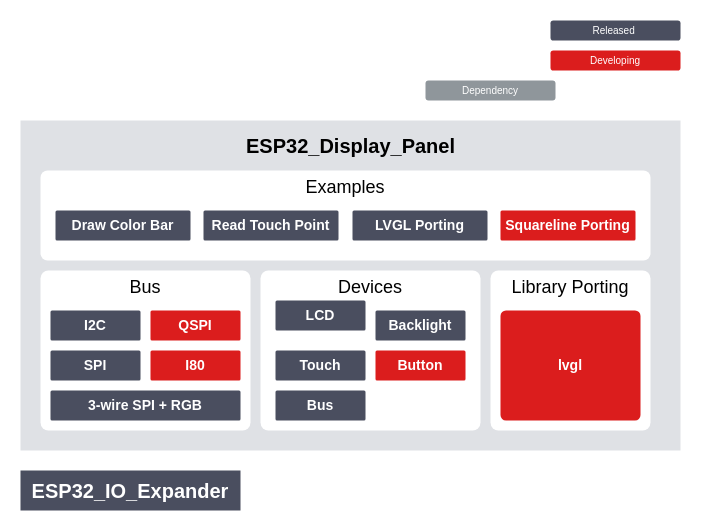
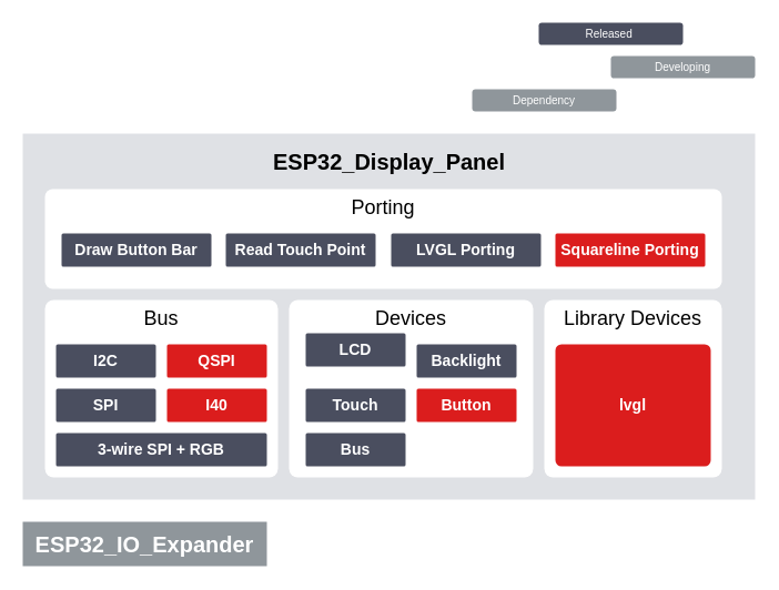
  <mxCell id="0" />
  <mxCell id="1" parent="0" />
  <mxCell id="2" value="" style="rounded=0;whiteSpace=wrap;html=1;labelBackgroundColor=none;fillColor=#DFE1E5;strokeColor=none;fontSize=14;verticalAlign=top;" parent="1" vertex="1"><mxGeometry x="20" y="120" width="660" height="330" as="geometry" /></mxCell>
- <mxCell id="3" value="&lt;span style=&quot;&quot;&gt;&lt;font style=&quot;font-size: 10px;&quot;&gt;&lt;font color=&quot;#ffffff&quot;&gt;Released&amp;nbsp;&lt;/font&gt;&lt;br&gt;&lt;/font&gt;&lt;/span&gt;" style="rounded=1;whiteSpace=wrap;html=1;verticalAlign=middle;fillColor=#4A4E5F;strokeColor=none;fontColor=#000000;fontSize=11;gradientColor=none;arcSize=14;fontStyle=0" parent="1" vertex="1"><mxGeometry x="550" y="20" width="130" height="20" as="geometry" /></mxCell>
- <mxCell id="4" value="&lt;span style=&quot;font-size: 10px;&quot;&gt;&lt;font color=&quot;#ffffff&quot;&gt;Developing&lt;/font&gt;&lt;/span&gt;" style="rounded=1;whiteSpace=wrap;html=1;verticalAlign=middle;fillColor=#DB1D1D;strokeColor=none;fontSize=10;arcSize=14;fontColor=#000000;fontStyle=0" parent="1" vertex="1"><mxGeometry x="550" y="50" width="130" height="20" as="geometry" /></mxCell>
+ <mxCell id="3" value="&lt;span style=&quot;&quot;&gt;&lt;font style=&quot;font-size: 10px;&quot;&gt;&lt;font color=&quot;#ffffff&quot;&gt;Released&amp;nbsp;&lt;/font&gt;&lt;br&gt;&lt;/font&gt;&lt;/span&gt;" style="rounded=1;whiteSpace=wrap;html=1;verticalAlign=middle;fillColor=#4A4E5F;strokeColor=none;fontColor=#000000;fontSize=11;gradientColor=none;arcSize=14;fontStyle=0" parent="1" vertex="1"><mxGeometry x="485" y="20" width="130" height="20" as="geometry" /></mxCell>
+ <mxCell id="4" value="&lt;span style=&quot;font-size: 10px;&quot;&gt;&lt;font color=&quot;#ffffff&quot;&gt;Developing&lt;/font&gt;&lt;/span&gt;" style="rounded=1;whiteSpace=wrap;html=1;verticalAlign=middle;fillColor=#8f969b;strokeColor=none;fontSize=10;arcSize=14;fontColor=#000000;fontStyle=0;" parent="1" vertex="1"><mxGeometry x="550" y="50" width="130" height="20" as="geometry" /></mxCell>
  <mxCell id="5" value="&lt;font color=&quot;#ffffff&quot;&gt;Dependency&lt;/font&gt;" style="rounded=1;whiteSpace=wrap;html=1;labelBackgroundColor=none;fillColor=#8F969B;strokeColor=none;fontColor=#000000;fontSize=10;fontStyle=0" parent="1" vertex="1"><mxGeometry x="425" y="80" width="130" height="20" as="geometry" /></mxCell>
- <mxCell id="6" value="&lt;b style=&quot;&quot;&gt;&lt;font color=&quot;#ffffff&quot; style=&quot;font-size: 20px;&quot;&gt;ESP32_IO_Expander&lt;/font&gt;&lt;/b&gt;" style="rounded=1;whiteSpace=wrap;html=1;verticalAlign=middle;fillColor=#4a4e5f;strokeColor=none;fontSize=14;arcSize=0;strokeWidth=1;" parent="1" vertex="1"><mxGeometry x="20" y="470" width="220" height="40" as="geometry" /></mxCell>
+ <mxCell id="6" value="&lt;b style=&quot;&quot;&gt;&lt;font color=&quot;#ffffff&quot; style=&quot;font-size: 20px;&quot;&gt;ESP32_IO_Expander&lt;/font&gt;&lt;/b&gt;" style="rounded=1;whiteSpace=wrap;html=1;verticalAlign=middle;fillColor=#8F969B;strokeColor=none;fontSize=14;arcSize=0;strokeWidth=1;" parent="1" vertex="1"><mxGeometry x="20" y="470" width="220" height="40" as="geometry" /></mxCell>
  <mxCell id="7" value="&lt;b style=&quot;color: rgb(0, 0, 0);&quot;&gt;&lt;font style=&quot;font-size: 20px;&quot;&gt;ESP32_Display_Panel&lt;/font&gt;&lt;/b&gt;" style="text;html=1;strokeColor=none;fillColor=none;align=center;verticalAlign=middle;whiteSpace=wrap;rounded=0;" parent="1" vertex="1"><mxGeometry x="247.5" y="130" width="205" height="30" as="geometry" /></mxCell>
- <mxCell id="8" value="&lt;span style=&quot;font-size: 18px;&quot;&gt;Library Porting&lt;/span&gt;" style="rounded=1;whiteSpace=wrap;html=1;verticalAlign=top;fillColor=#FFFFFF;strokeColor=none;fontColor=#000000;fontSize=14;gradientColor=none;arcSize=5;strokeWidth=2;movable=1;resizable=1;rotatable=1;deletable=1;editable=1;connectable=1;" parent="1" vertex="1"><mxGeometry x="490" y="270" width="160" height="160" as="geometry" /></mxCell>
+ <mxCell id="8" value="&lt;span style=&quot;font-size: 18px;&quot;&gt;Library Devices&lt;/span&gt;" style="rounded=1;whiteSpace=wrap;html=1;verticalAlign=top;fillColor=#FFFFFF;strokeColor=none;fontColor=#000000;fontSize=14;gradientColor=none;arcSize=5;strokeWidth=2;movable=1;resizable=1;rotatable=1;deletable=1;editable=1;connectable=1;" parent="1" vertex="1"><mxGeometry x="490" y="270" width="160" height="160" as="geometry" /></mxCell>
  <mxCell id="9" value="&lt;b&gt;&lt;font color=&quot;#ffffff&quot;&gt;lvgl&lt;/font&gt;&lt;/b&gt;" style="rounded=1;whiteSpace=wrap;html=1;verticalAlign=middle;fillColor=#DB1D1D;strokeColor=none;fontColor=#000000;fontSize=14;gradientColor=none;arcSize=5;strokeWidth=2;movable=1;resizable=1;rotatable=1;deletable=1;editable=1;connectable=1;" parent="1" vertex="1"><mxGeometry x="500" y="310" width="140" height="110" as="geometry" /></mxCell>
- <mxCell id="10" value="&lt;font style=&quot;font-size: 18px;&quot;&gt;Examples&lt;/font&gt;" style="rounded=1;whiteSpace=wrap;html=1;verticalAlign=top;fillColor=#FFFFFF;strokeColor=none;fontColor=#000000;fontSize=14;gradientColor=none;arcSize=8;strokeWidth=2;movable=1;resizable=1;rotatable=1;deletable=1;editable=1;connectable=1;" parent="1" vertex="1"><mxGeometry x="40" y="170" width="610" height="90" as="geometry" /></mxCell>
- <mxCell id="11" value="&lt;b&gt;&lt;font color=&quot;#ffffff&quot;&gt;Draw Color Bar&lt;/font&gt;&lt;/b&gt;" style="rounded=1;whiteSpace=wrap;html=1;verticalAlign=middle;fillColor=#4A4E5F;strokeColor=none;fontColor=#000000;fontSize=14;gradientColor=none;arcSize=5;strokeWidth=2;movable=1;resizable=1;rotatable=1;deletable=1;editable=1;connectable=1;" parent="1" vertex="1"><mxGeometry x="55" y="210" width="135" height="30" as="geometry" /></mxCell>
+ <mxCell id="10" value="&lt;font style=&quot;font-size: 18px;&quot;&gt;Porting&lt;/font&gt;" style="rounded=1;whiteSpace=wrap;html=1;verticalAlign=top;fillColor=#FFFFFF;strokeColor=none;fontColor=#000000;fontSize=14;gradientColor=none;arcSize=8;strokeWidth=2;movable=1;resizable=1;rotatable=1;deletable=1;editable=1;connectable=1;" parent="1" vertex="1"><mxGeometry x="40" y="170" width="610" height="90" as="geometry" /></mxCell>
+ <mxCell id="11" value="&lt;b&gt;&lt;font color=&quot;#ffffff&quot;&gt;Draw Button Bar&lt;/font&gt;&lt;/b&gt;" style="rounded=1;whiteSpace=wrap;html=1;verticalAlign=middle;fillColor=#4A4E5F;strokeColor=none;fontColor=#000000;fontSize=14;gradientColor=none;arcSize=5;strokeWidth=2;movable=1;resizable=1;rotatable=1;deletable=1;editable=1;connectable=1;" parent="1" vertex="1"><mxGeometry x="55" y="210" width="135" height="30" as="geometry" /></mxCell>
  <mxCell id="12" value="&lt;font color=&quot;#ffffff&quot;&gt;&lt;b&gt;Read Touch Point&lt;/b&gt;&lt;/font&gt;" style="rounded=1;whiteSpace=wrap;html=1;verticalAlign=middle;fillColor=#4A4E5F;strokeColor=none;fontColor=#000000;fontSize=14;gradientColor=none;arcSize=5;strokeWidth=2;movable=1;resizable=1;rotatable=1;deletable=1;editable=1;connectable=1;" parent="1" vertex="1"><mxGeometry x="203" y="210" width="135" height="30" as="geometry" /></mxCell>
  <mxCell id="13" value="&lt;font color=&quot;#ffffff&quot;&gt;&lt;b&gt;LVGL Porting&lt;/b&gt;&lt;/font&gt;" style="rounded=1;whiteSpace=wrap;html=1;verticalAlign=middle;fillColor=#4A4E5F;strokeColor=none;fontColor=#000000;fontSize=14;gradientColor=none;arcSize=5;strokeWidth=2;movable=1;resizable=1;rotatable=1;deletable=1;editable=1;connectable=1;" parent="1" vertex="1"><mxGeometry x="352" y="210" width="135" height="30" as="geometry" /></mxCell>
  <mxCell id="14" value="&lt;font color=&quot;#ffffff&quot;&gt;&lt;b&gt;Squareline&amp;nbsp;&lt;/b&gt;&lt;/font&gt;&lt;b style=&quot;color: rgb(255, 255, 255);&quot;&gt;Porting&lt;/b&gt;" style="rounded=1;whiteSpace=wrap;html=1;verticalAlign=middle;fillColor=#DB1D1D;strokeColor=none;fontColor=#000000;fontSize=14;gradientColor=none;arcSize=5;strokeWidth=2;movable=1;resizable=1;rotatable=1;deletable=1;editable=1;connectable=1;" parent="1" vertex="1"><mxGeometry x="500" y="210" width="135" height="30" as="geometry" /></mxCell>
  <mxCell id="15" value="" style="group" vertex="1" connectable="0" parent="1"><mxGeometry x="260" y="270" width="220" height="160" as="geometry" /></mxCell>
  <mxCell id="16" value="&lt;font style=&quot;font-size: 18px;&quot;&gt;Devices&lt;/font&gt;" style="rounded=1;whiteSpace=wrap;html=1;verticalAlign=top;fillColor=#FFFFFF;strokeColor=none;fontColor=#000000;fontSize=14;gradientColor=none;arcSize=5;strokeWidth=2;movable=1;resizable=1;rotatable=1;deletable=1;editable=1;connectable=1;" parent="15" vertex="1"><mxGeometry width="220" height="160" as="geometry" /></mxCell>
  <mxCell id="17" value="&lt;b style=&quot;font-size: 14px;&quot;&gt;&lt;font color=&quot;#ffffff&quot;&gt;Bus&lt;/font&gt;&lt;/b&gt;" style="rounded=1;whiteSpace=wrap;html=1;verticalAlign=middle;fillColor=#4A4E5F;strokeColor=none;fontColor=#000000;fontSize=14;gradientColor=none;arcSize=5;strokeWidth=2;movable=1;resizable=1;rotatable=1;deletable=1;editable=1;connectable=1;" parent="15" vertex="1"><mxGeometry x="15" y="120" width="90" height="30" as="geometry" /></mxCell>
  <mxCell id="18" value="&lt;b&gt;&lt;font color=&quot;#ffffff&quot;&gt;LCD&lt;/font&gt;&lt;/b&gt;" style="rounded=1;whiteSpace=wrap;html=1;verticalAlign=middle;fillColor=#4A4E5F;strokeColor=none;fontColor=#000000;fontSize=14;gradientColor=none;arcSize=5;strokeWidth=2;movable=1;resizable=1;rotatable=1;deletable=1;editable=1;connectable=1;" parent="15" vertex="1"><mxGeometry x="15" y="30" width="90" height="30" as="geometry" /></mxCell>
  <mxCell id="19" value="&lt;b style=&quot;font-size: 14px;&quot;&gt;&lt;font color=&quot;#ffffff&quot;&gt;Backlight&lt;/font&gt;&lt;/b&gt;" style="rounded=1;whiteSpace=wrap;html=1;verticalAlign=middle;fillColor=#4A4E5F;strokeColor=none;fontColor=#000000;fontSize=14;gradientColor=none;arcSize=5;strokeWidth=2;movable=1;resizable=1;rotatable=1;deletable=1;editable=1;connectable=1;" parent="15" vertex="1"><mxGeometry x="115" y="40" width="90" height="30" as="geometry" /></mxCell>
  <mxCell id="20" value="&lt;b&gt;&lt;font color=&quot;#ffffff&quot;&gt;Touch&lt;/font&gt;&lt;/b&gt;" style="rounded=1;whiteSpace=wrap;html=1;verticalAlign=middle;fillColor=#4A4E5F;strokeColor=none;fontColor=#000000;fontSize=14;gradientColor=none;arcSize=5;strokeWidth=2;movable=1;resizable=1;rotatable=1;deletable=1;editable=1;connectable=1;" parent="15" vertex="1"><mxGeometry x="15" y="80" width="90" height="30" as="geometry" /></mxCell>
  <mxCell id="21" value="&lt;b&gt;&lt;font color=&quot;#ffffff&quot;&gt;Button&lt;/font&gt;&lt;/b&gt;" style="rounded=1;whiteSpace=wrap;html=1;verticalAlign=middle;fillColor=#DB1D1D;strokeColor=none;fontColor=#000000;fontSize=14;gradientColor=none;arcSize=5;strokeWidth=2;movable=1;resizable=1;rotatable=1;deletable=1;editable=1;connectable=1;" parent="15" vertex="1"><mxGeometry x="115" y="80" width="90" height="30" as="geometry" /></mxCell>
  <mxCell id="22" value="" style="group" vertex="1" connectable="0" parent="1"><mxGeometry x="330" y="110" width="210" height="160" as="geometry" /></mxCell>
  <mxCell id="23" value="" style="group" vertex="1" connectable="0" parent="22"><mxGeometry width="210" height="160" as="geometry" /></mxCell>
  <mxCell id="24" value="" style="group" vertex="1" connectable="0" parent="23"><mxGeometry x="-290" y="160" width="210" height="160" as="geometry" /></mxCell>
  <mxCell id="25" value="&lt;span style=&quot;font-size: 18px;&quot;&gt;Bus&lt;/span&gt;" style="rounded=1;whiteSpace=wrap;html=1;verticalAlign=top;fillColor=#FFFFFF;strokeColor=none;fontColor=#000000;fontSize=14;gradientColor=none;arcSize=5;strokeWidth=2;movable=1;resizable=1;rotatable=1;deletable=1;editable=1;connectable=1;" parent="24" vertex="1"><mxGeometry width="210" height="160" as="geometry" /></mxCell>
  <mxCell id="26" value="&lt;b&gt;&lt;font color=&quot;#ffffff&quot;&gt;SPI&lt;/font&gt;&lt;/b&gt;" style="rounded=1;whiteSpace=wrap;html=1;verticalAlign=middle;fillColor=#4A4E5F;strokeColor=none;fontColor=#000000;fontSize=14;gradientColor=none;arcSize=5;strokeWidth=2;movable=1;resizable=1;rotatable=1;deletable=1;editable=1;connectable=1;" parent="24" vertex="1"><mxGeometry x="10" y="80" width="90" height="30" as="geometry" /></mxCell>
  <mxCell id="27" value="&lt;b&gt;&lt;font color=&quot;#ffffff&quot;&gt;3-wire SPI + RGB&lt;/font&gt;&lt;/b&gt;" style="rounded=1;whiteSpace=wrap;html=1;verticalAlign=middle;fillColor=#4A4E5F;strokeColor=none;fontColor=#000000;fontSize=14;gradientColor=none;arcSize=5;strokeWidth=2;movable=1;resizable=1;rotatable=1;deletable=1;editable=1;connectable=1;" parent="24" vertex="1"><mxGeometry x="10" y="120" width="190" height="30" as="geometry" /></mxCell>
- <mxCell id="28" value="&lt;b&gt;&lt;font color=&quot;#ffffff&quot;&gt;I80&lt;/font&gt;&lt;/b&gt;" style="rounded=1;whiteSpace=wrap;html=1;verticalAlign=middle;fillColor=#DB1D1D;strokeColor=none;fontColor=#000000;fontSize=14;gradientColor=none;arcSize=5;strokeWidth=2;movable=1;resizable=1;rotatable=1;deletable=1;editable=1;connectable=1;" parent="24" vertex="1"><mxGeometry x="110" y="80" width="90" height="30" as="geometry" /></mxCell>
+ <mxCell id="28" value="&lt;b&gt;&lt;font color=&quot;#ffffff&quot;&gt;I40&lt;/font&gt;&lt;/b&gt;" style="rounded=1;whiteSpace=wrap;html=1;verticalAlign=middle;fillColor=#DB1D1D;strokeColor=none;fontColor=#000000;fontSize=14;gradientColor=none;arcSize=5;strokeWidth=2;movable=1;resizable=1;rotatable=1;deletable=1;editable=1;connectable=1;" parent="24" vertex="1"><mxGeometry x="110" y="80" width="90" height="30" as="geometry" /></mxCell>
  <mxCell id="29" value="&lt;b&gt;&lt;font color=&quot;#ffffff&quot;&gt;QSPI&lt;/font&gt;&lt;/b&gt;" style="rounded=1;whiteSpace=wrap;html=1;verticalAlign=middle;fillColor=#DB1D1D;strokeColor=none;fontColor=#000000;fontSize=14;gradientColor=none;arcSize=5;strokeWidth=2;movable=1;resizable=1;rotatable=1;deletable=1;editable=1;connectable=1;" parent="24" vertex="1"><mxGeometry x="110" y="40" width="90" height="30" as="geometry" /></mxCell>
  <mxCell id="30" value="&lt;b&gt;&lt;font color=&quot;#ffffff&quot;&gt;I2C&lt;/font&gt;&lt;/b&gt;" style="rounded=1;whiteSpace=wrap;html=1;verticalAlign=middle;fillColor=#4A4E5F;strokeColor=none;fontColor=#000000;fontSize=14;gradientColor=none;arcSize=5;strokeWidth=2;movable=1;resizable=1;rotatable=1;deletable=1;editable=1;connectable=1;" parent="24" vertex="1"><mxGeometry x="10" y="40" width="90" height="30" as="geometry" /></mxCell>
